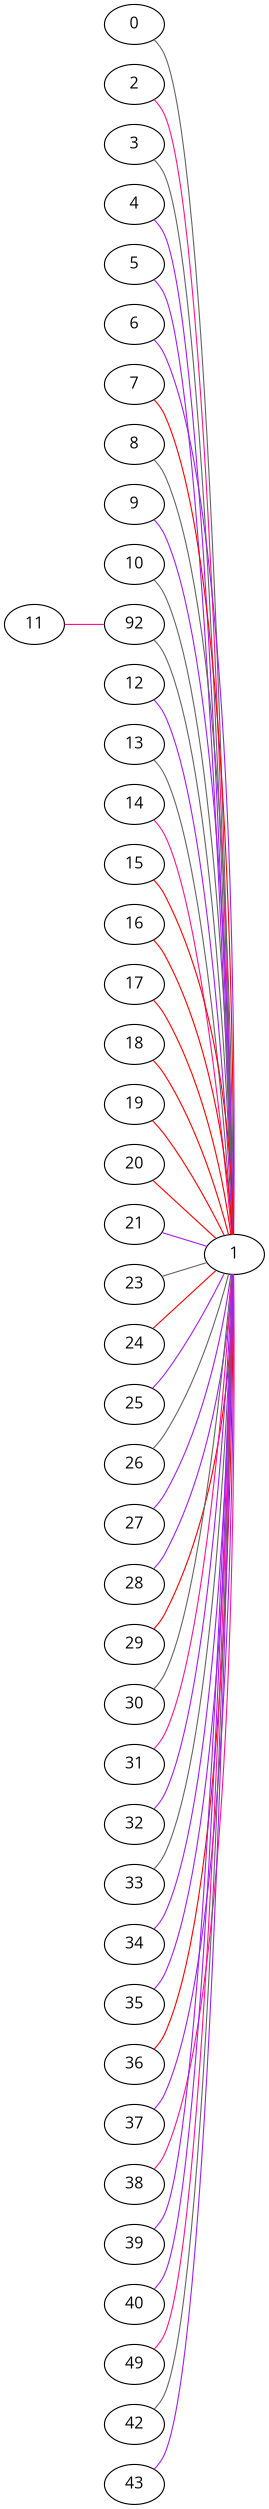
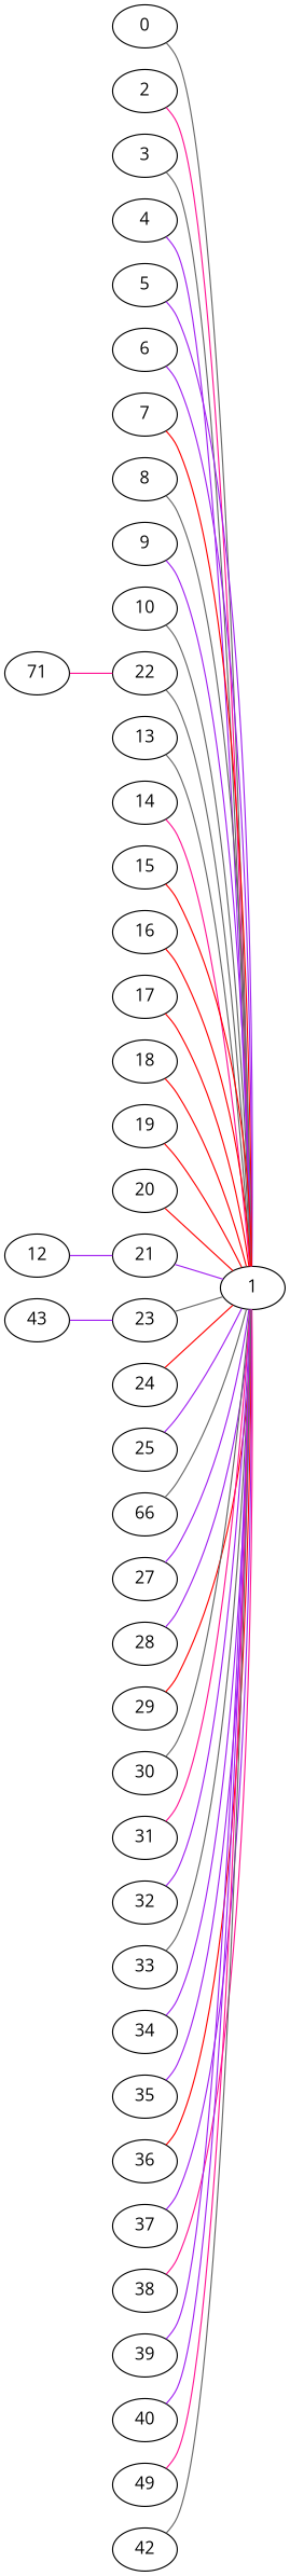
  graph {
    fontname="Open Sans"
    rankdir=LR
    node [fontname="Open Sans"]
    edge [color=purple fontname="Open Sans"]
    0
    1
    2
    3
    4
    5
    6
    7
    8
    9
    10
-   11
-   22 [label=92]
+   11 [label=71]
+   22
    12
    13
    14
    15
    16
    17
    18
    19
    20
    21
    23
    24
    25
-   26
+   26 [label=66]
    27
    28
    29
    30
    31
    32
    33
    34
    35
    36
    37
    38
    39
    40
    n42 [label=49]
    42
    43
    0 -- 1 [color=gray40]
    2 -- 1 [color=deeppink]
    3 -- 1 [color=gray40]
    4 -- 1
    5 -- 1
    6 -- 1
    7 -- 1 [color=red]
    8 -- 1 [color=gray40]
    9 -- 1
    10 -- 1 [color=gray40]
    11 -- 22 [color=deeppink]
    22 -- 1 [color=gray40]
-   12 -- 1
+   12 -- 21
    13 -- 1 [color=gray40]
    14 -- 1 [color=deeppink]
    15 -- 1 [color=red]
    16 -- 1 [color=red]
    17 -- 1 [color=red]
    18 -- 1 [color=red]
    19 -- 1 [color=red]
    20 -- 1 [color=red]
    21 -- 1
    23 -- 1 [color=gray40]
    24 -- 1 [color=red]
    25 -- 1
    26 -- 1 [color=gray40]
    27 -- 1
    28 -- 1
    29 -- 1 [color=red]
    30 -- 1 [color=gray40]
    31 -- 1 [color=deeppink]
    32 -- 1
    33 -- 1 [color=gray40]
    34 -- 1
    35 -- 1
    36 -- 1 [color=red]
    37 -- 1
    38 -- 1 [color=deeppink]
    39 -- 1
    40 -- 1
    n42 -- 1 [color=deeppink]
    42 -- 1 [color=gray40]
-   43 -- 1
+   43 -- 23
  }
